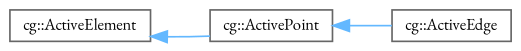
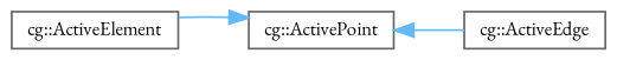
  digraph {
    fontname="EB Garamond"
    rankdir=LR
    node [color=grey40 fillcolor=white fontname="EB Garamond" fontsize=10 shape=box style=filled]
    edge [color=steelblue1 dir=back fontname="EB Garamond" fontsize=10 labelfontname=Helvetica labelfontsize=10 style=solid]
    n1 [height=0.2 label="cg::ActiveElement" width=0.4]
    n2 [height=0.2 label="cg::ActivePoint" width=0.4]
    n3 [height=0.2 label="cg::ActiveEdge" width=0.4]
-   n1 -> n2
+   n2 -> n1
    n2 -> n3
  }
